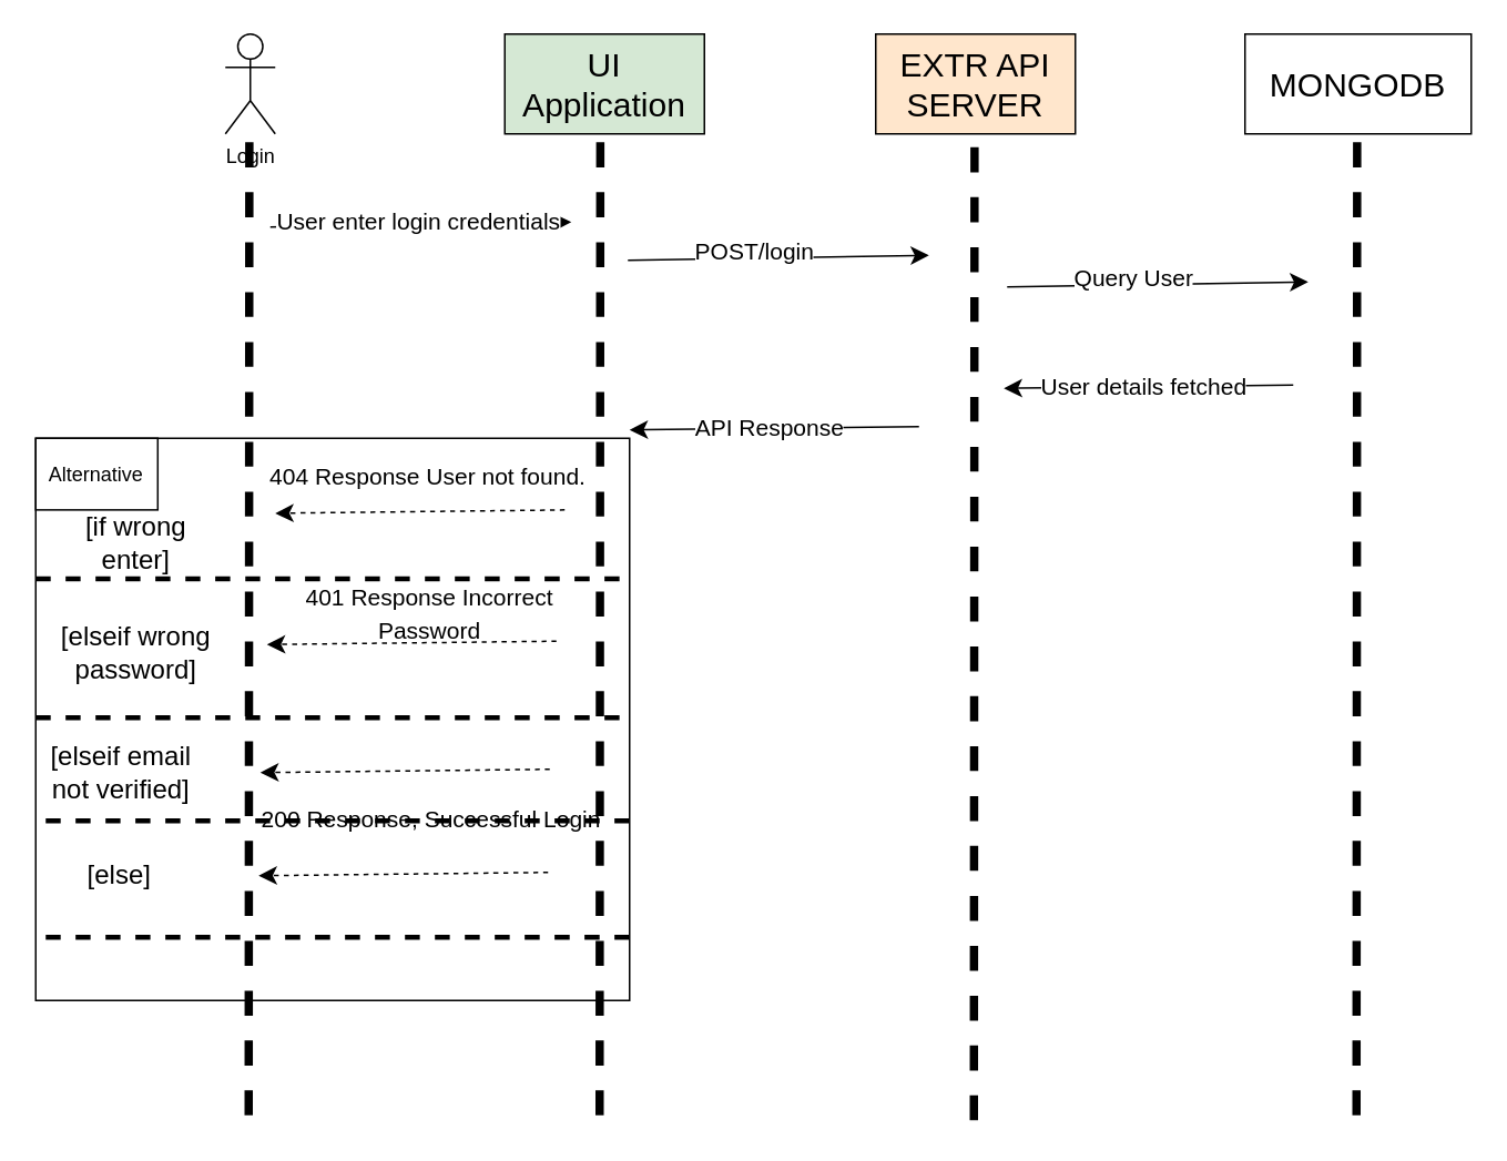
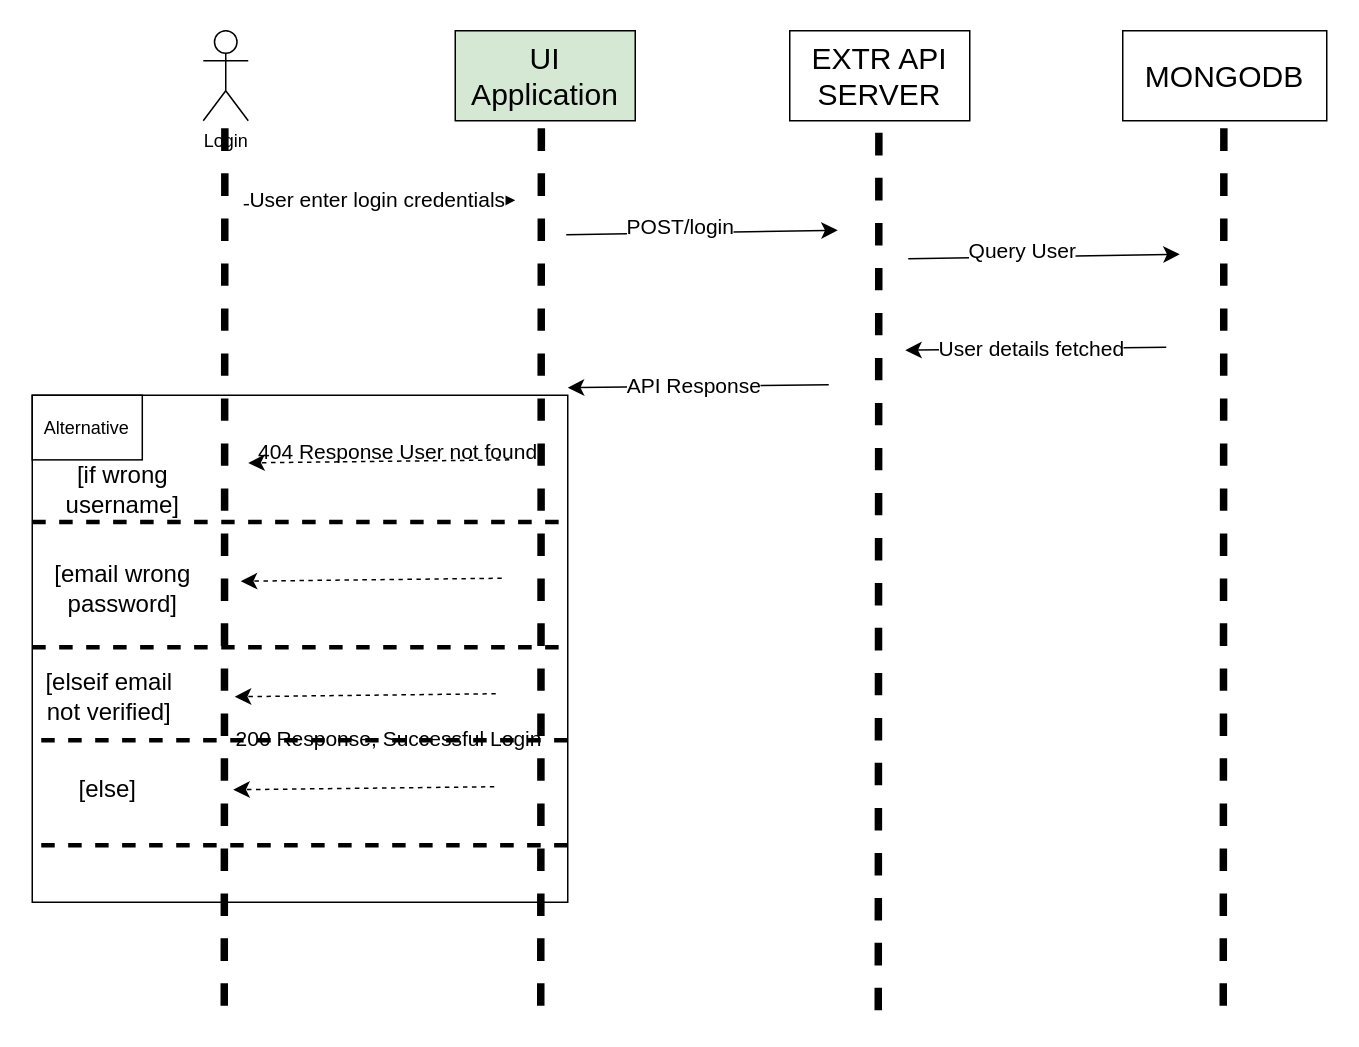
  <mxCell id="0" />
  <mxCell id="1" parent="0" />
  <mxCell id="2" value="" style="group" parent="1" vertex="1" connectable="0"><mxGeometry x="62" y="263" width="370" height="413" as="geometry" /></mxCell>
  <mxCell id="3" value="" style="rounded=0;whiteSpace=wrap;html=1;fillColor=none;" parent="2" vertex="1"><mxGeometry x="-41" width="357" height="338" as="geometry" /></mxCell>
  <mxCell id="4" value="Alternative" style="rounded=0;whiteSpace=wrap;html=1;fillColor=none;" parent="2" vertex="1"><mxGeometry x="-41" width="73.357" height="43.083" as="geometry" /></mxCell>
  <mxCell id="5" value="" style="endArrow=classic;html=1;rounded=0;fontSize=12;startSize=8;endSize=8;curved=1;dashed=1;" parent="2" edge="1"><mxGeometry width="50" height="50" relative="1" as="geometry"><mxPoint x="268" y="199" as="sourcePoint" /><mxPoint x="94" y="201" as="targetPoint" /></mxGeometry></mxCell>
  <mxCell id="6" value="" style="endArrow=none;dashed=1;html=1;rounded=0;fontSize=12;startSize=8;endSize=8;curved=1;exitX=0;exitY=0.25;exitDx=0;exitDy=0;entryX=1;entryY=0.25;entryDx=0;entryDy=0;strokeWidth=3;" parent="2" source="3" target="3" edge="1"><mxGeometry width="50" height="50" relative="1" as="geometry"><mxPoint x="340" y="190" as="sourcePoint" /><mxPoint x="390" y="140" as="targetPoint" /></mxGeometry></mxCell>
  <mxCell id="7" value="" style="endArrow=classic;html=1;rounded=0;fontSize=12;startSize=8;endSize=8;curved=1;dashed=1;" parent="2" edge="1"><mxGeometry width="50" height="50" relative="1" as="geometry"><mxPoint x="277" y="43.08" as="sourcePoint" /><mxPoint x="103" y="45.08" as="targetPoint" /></mxGeometry></mxCell>
- <mxCell id="8" value="[if wrong enter]" style="text;html=1;align=center;verticalAlign=middle;whiteSpace=wrap;rounded=0;fontSize=16;" parent="2" vertex="1"><mxGeometry x="-32" y="48" width="103" height="30" as="geometry" /></mxCell>
+ <mxCell id="8" value="[if wrong username]" style="text;html=1;align=center;verticalAlign=middle;whiteSpace=wrap;rounded=0;fontSize=16;" parent="2" vertex="1"><mxGeometry x="-32" y="48" width="103" height="30" as="geometry" /></mxCell>
  <mxCell id="9" value="" style="endArrow=none;dashed=1;html=1;rounded=0;fontSize=12;startSize=8;endSize=8;curved=1;exitX=0;exitY=0.25;exitDx=0;exitDy=0;entryX=1;entryY=0.25;entryDx=0;entryDy=0;strokeWidth=3;" parent="2" edge="1"><mxGeometry width="50" height="50" relative="1" as="geometry"><mxPoint x="-41" y="168" as="sourcePoint" /><mxPoint x="316" y="168" as="targetPoint" /></mxGeometry></mxCell>
- <mxCell id="10" value="[elseif wrong password]" style="text;html=1;align=center;verticalAlign=middle;whiteSpace=wrap;rounded=0;fontSize=16;" parent="2" vertex="1"><mxGeometry x="-32" y="114" width="103" height="30" as="geometry" /></mxCell>
+ <mxCell id="10" value="[email wrong password]" style="text;html=1;align=center;verticalAlign=middle;whiteSpace=wrap;rounded=0;fontSize=16;" parent="2" vertex="1"><mxGeometry x="-32" y="114" width="103" height="30" as="geometry" /></mxCell>
  <mxCell id="11" value="[elseif email not verified]" style="text;html=1;align=center;verticalAlign=middle;whiteSpace=wrap;rounded=0;fontSize=16;" parent="2" vertex="1"><mxGeometry x="-41" y="185.5" width="103" height="30" as="geometry" /></mxCell>
  <mxCell id="12" value="[else]" style="text;html=1;align=center;verticalAlign=middle;whiteSpace=wrap;rounded=0;fontSize=16;" parent="2" vertex="1"><mxGeometry x="-42" y="247" width="103" height="30" as="geometry" /></mxCell>
  <mxCell id="13" value="" style="endArrow=classic;html=1;rounded=0;fontSize=12;startSize=8;endSize=8;curved=1;dashed=1;" parent="2" edge="1"><mxGeometry width="50" height="50" relative="1" as="geometry"><mxPoint x="267" y="261" as="sourcePoint" /><mxPoint x="93" y="263" as="targetPoint" /></mxGeometry></mxCell>
  <mxCell id="14" value="" style="endArrow=none;dashed=1;html=1;rounded=0;fontSize=12;startSize=8;endSize=8;curved=1;exitX=0;exitY=0.25;exitDx=0;exitDy=0;entryX=1;entryY=0.25;entryDx=0;entryDy=0;strokeWidth=3;" parent="2" edge="1"><mxGeometry width="50" height="50" relative="1" as="geometry"><mxPoint x="-35" y="230" as="sourcePoint" /><mxPoint x="322" y="230" as="targetPoint" /></mxGeometry></mxCell>
  <mxCell id="15" value="" style="endArrow=none;dashed=1;html=1;rounded=0;fontSize=12;startSize=8;endSize=8;curved=1;exitX=0;exitY=0.25;exitDx=0;exitDy=0;entryX=1;entryY=0.25;entryDx=0;entryDy=0;strokeWidth=3;" parent="2" edge="1"><mxGeometry width="50" height="50" relative="1" as="geometry"><mxPoint x="-35" y="300" as="sourcePoint" /><mxPoint x="322" y="300" as="targetPoint" /></mxGeometry></mxCell>
- <mxCell id="16" value="&lt;font style=&quot;font-size: 14px;&quot;&gt;404 Response User not found.&lt;/font&gt;" style="text;html=1;align=center;verticalAlign=middle;whiteSpace=wrap;rounded=0;fontSize=16;" vertex="1" parent="2"><mxGeometry x="91" y="6.54" width="208" height="30" as="geometry" /></mxCell>
+ <mxCell id="16" value="&lt;font style=&quot;font-size: 14px;&quot;&gt;404 Response User not found.&lt;/font&gt;" style="text;html=1;align=center;verticalAlign=middle;whiteSpace=wrap;rounded=0;fontSize=16;" vertex="1" parent="2"><mxGeometry x="101" y="21.54" width="208" height="30" as="geometry" /></mxCell>
  <mxCell id="17" value="" style="endArrow=classic;html=1;rounded=0;fontSize=12;startSize=8;endSize=8;curved=1;dashed=1;" parent="2" edge="1"><mxGeometry width="50" height="50" relative="1" as="geometry"><mxPoint x="272" y="122" as="sourcePoint" /><mxPoint x="98" y="124" as="targetPoint" /></mxGeometry></mxCell>
  <mxCell id="18" value="Login" style="shape=umlActor;verticalLabelPosition=bottom;verticalAlign=top;html=1;outlineConnect=0;" parent="1" vertex="1"><mxGeometry x="135" y="20" width="30" height="60" as="geometry" /></mxCell>
- <mxCell id="19" value="&lt;span style=&quot;font-size: 20px;&quot;&gt;EXTR API SERVER&lt;/span&gt;" style="rounded=0;whiteSpace=wrap;html=1;fillColor=#ffe6cc;" parent="1" vertex="1"><mxGeometry x="526" y="20" width="120" height="60" as="geometry" /></mxCell>
+ <mxCell id="19" value="&lt;span style=&quot;font-size: 20px;&quot;&gt;EXTR API SERVER&lt;/span&gt;" style="rounded=0;whiteSpace=wrap;html=1;" parent="1" vertex="1"><mxGeometry x="526" y="20" width="120" height="60" as="geometry" /></mxCell>
  <mxCell id="20" value="&lt;span style=&quot;font-size: 20px;&quot;&gt;MONGODB&lt;/span&gt;" style="rounded=0;whiteSpace=wrap;html=1;" parent="1" vertex="1"><mxGeometry x="748" y="20" width="136" height="60" as="geometry" /></mxCell>
  <mxCell id="21" value="" style="endArrow=none;dashed=1;html=1;rounded=0;fontSize=12;startSize=8;endSize=8;curved=1;strokeWidth=5;" parent="1" edge="1"><mxGeometry width="50" height="50" relative="1" as="geometry"><mxPoint x="360" y="670" as="sourcePoint" /><mxPoint x="360.41" y="80" as="targetPoint" /></mxGeometry></mxCell>
  <mxCell id="22" value="" style="endArrow=none;dashed=1;html=1;rounded=0;fontSize=12;startSize=8;endSize=8;curved=1;strokeWidth=5;" parent="1" edge="1"><mxGeometry width="50" height="50" relative="1" as="geometry"><mxPoint x="585" y="673" as="sourcePoint" /><mxPoint x="585.41" y="83" as="targetPoint" /></mxGeometry></mxCell>
  <mxCell id="23" value="" style="endArrow=none;dashed=1;html=1;rounded=0;fontSize=12;startSize=8;endSize=8;curved=1;strokeWidth=5;" parent="1" edge="1"><mxGeometry width="50" height="50" relative="1" as="geometry"><mxPoint x="815" y="670" as="sourcePoint" /><mxPoint x="815.41" y="80" as="targetPoint" /></mxGeometry></mxCell>
  <mxCell id="24" value="" style="endArrow=classic;html=1;rounded=0;fontSize=12;startSize=8;endSize=8;curved=1;" parent="1" edge="1"><mxGeometry width="50" height="50" relative="1" as="geometry"><mxPoint x="377" y="156" as="sourcePoint" /><mxPoint x="558" y="153" as="targetPoint" /></mxGeometry></mxCell>
  <mxCell id="25" value="&lt;font style=&quot;font-size: 14px;&quot;&gt;POST/login&lt;/font&gt;" style="edgeLabel;html=1;align=center;verticalAlign=middle;resizable=0;points=[];fontSize=12;" parent="24" vertex="1" connectable="0"><mxGeometry x="-0.158" y="4" relative="1" as="geometry"><mxPoint as="offset" /></mxGeometry></mxCell>
  <mxCell id="26" value="" style="endArrow=classic;html=1;rounded=0;fontSize=12;startSize=8;endSize=8;curved=1;" parent="1" edge="1"><mxGeometry width="50" height="50" relative="1" as="geometry"><mxPoint x="605" y="172" as="sourcePoint" /><mxPoint x="786" y="169" as="targetPoint" /></mxGeometry></mxCell>
  <mxCell id="27" value="&lt;font style=&quot;font-size: 14px;&quot;&gt;Query User&lt;/font&gt;" style="edgeLabel;html=1;align=center;verticalAlign=middle;resizable=0;points=[];fontSize=12;" parent="26" vertex="1" connectable="0"><mxGeometry x="-0.158" y="4" relative="1" as="geometry"><mxPoint as="offset" /></mxGeometry></mxCell>
  <mxCell id="28" value="" style="endArrow=classic;html=1;rounded=0;fontSize=12;startSize=8;endSize=8;curved=1;" parent="1" edge="1"><mxGeometry width="50" height="50" relative="1" as="geometry"><mxPoint x="777" y="231" as="sourcePoint" /><mxPoint x="603" y="233" as="targetPoint" /></mxGeometry></mxCell>
  <mxCell id="29" value="&lt;font style=&quot;font-size: 14px;&quot;&gt;User details fetched&lt;/font&gt;" style="edgeLabel;html=1;align=center;verticalAlign=middle;resizable=0;points=[];fontSize=12;" parent="28" vertex="1" connectable="0"><mxGeometry x="0.048" y="-1" relative="1" as="geometry"><mxPoint x="1" as="offset" /></mxGeometry></mxCell>
  <mxCell id="30" value="&lt;span style=&quot;font-size: 20px;&quot;&gt;UI Application&lt;/span&gt;" style="rounded=0;whiteSpace=wrap;html=1;fillColor=#d5e8d4;" parent="1" vertex="1"><mxGeometry x="303" y="20" width="120" height="60" as="geometry" /></mxCell>
  <mxCell id="31" value="" style="endArrow=none;dashed=1;html=1;rounded=0;fontSize=12;startSize=8;endSize=8;curved=1;strokeWidth=5;" edge="1" parent="1"><mxGeometry width="50" height="50" relative="1" as="geometry"><mxPoint x="149" y="670" as="sourcePoint" /><mxPoint x="149.41" y="80" as="targetPoint" /></mxGeometry></mxCell>
  <mxCell id="32" value="" style="endArrow=classic;html=1;rounded=0;fontSize=12;startSize=8;endSize=8;curved=1;" edge="1" parent="1"><mxGeometry width="50" height="50" relative="1" as="geometry"><mxPoint x="162" y="136" as="sourcePoint" /><mxPoint x="343" y="133" as="targetPoint" /></mxGeometry></mxCell>
  <mxCell id="33" value="&lt;font style=&quot;font-size: 14px;&quot;&gt;User enter login credentials&lt;/font&gt;" style="edgeLabel;html=1;align=center;verticalAlign=middle;resizable=0;points=[];fontSize=12;" vertex="1" connectable="0" parent="32"><mxGeometry x="-0.032" y="2" relative="1" as="geometry"><mxPoint x="1" as="offset" /></mxGeometry></mxCell>
  <mxCell id="34" value="" style="endArrow=classic;html=1;rounded=0;fontSize=12;startSize=8;endSize=8;curved=1;" edge="1" parent="1"><mxGeometry width="50" height="50" relative="1" as="geometry"><mxPoint x="552" y="256" as="sourcePoint" /><mxPoint x="378" y="258" as="targetPoint" /></mxGeometry></mxCell>
  <mxCell id="35" value="&lt;font style=&quot;font-size: 14px;&quot;&gt;API Response&lt;/font&gt;" style="edgeLabel;html=1;align=center;verticalAlign=middle;resizable=0;points=[];fontSize=12;" vertex="1" connectable="0" parent="34"><mxGeometry x="0.048" y="-1" relative="1" as="geometry"><mxPoint x="1" as="offset" /></mxGeometry></mxCell>
- <mxCell id="36" value="&lt;font style=&quot;font-size: 14px;&quot;&gt;401 Response Incorrect Password&lt;/font&gt;" style="text;html=1;align=center;verticalAlign=middle;whiteSpace=wrap;rounded=0;fontSize=16;" vertex="1" parent="1"><mxGeometry x="154" y="352.54" width="208" height="30" as="geometry" /></mxCell>
  <mxCell id="37" value="&lt;span style=&quot;font-size: 14px;&quot;&gt;200 Response, Successful Login&lt;/span&gt;" style="text;html=1;align=center;verticalAlign=middle;whiteSpace=wrap;rounded=0;fontSize=16;" vertex="1" parent="1"><mxGeometry x="155" y="475.54" width="208" height="30" as="geometry" /></mxCell>
